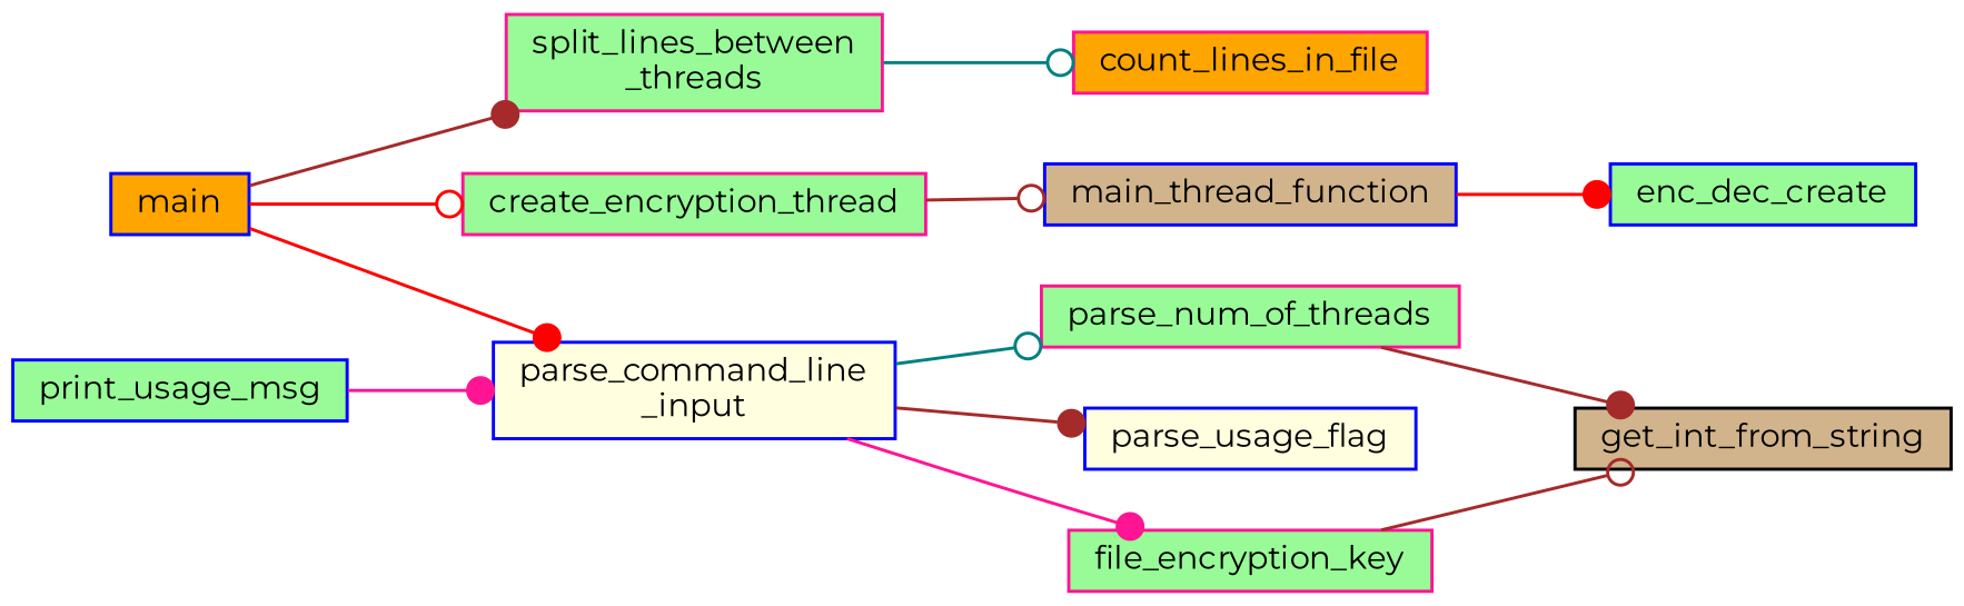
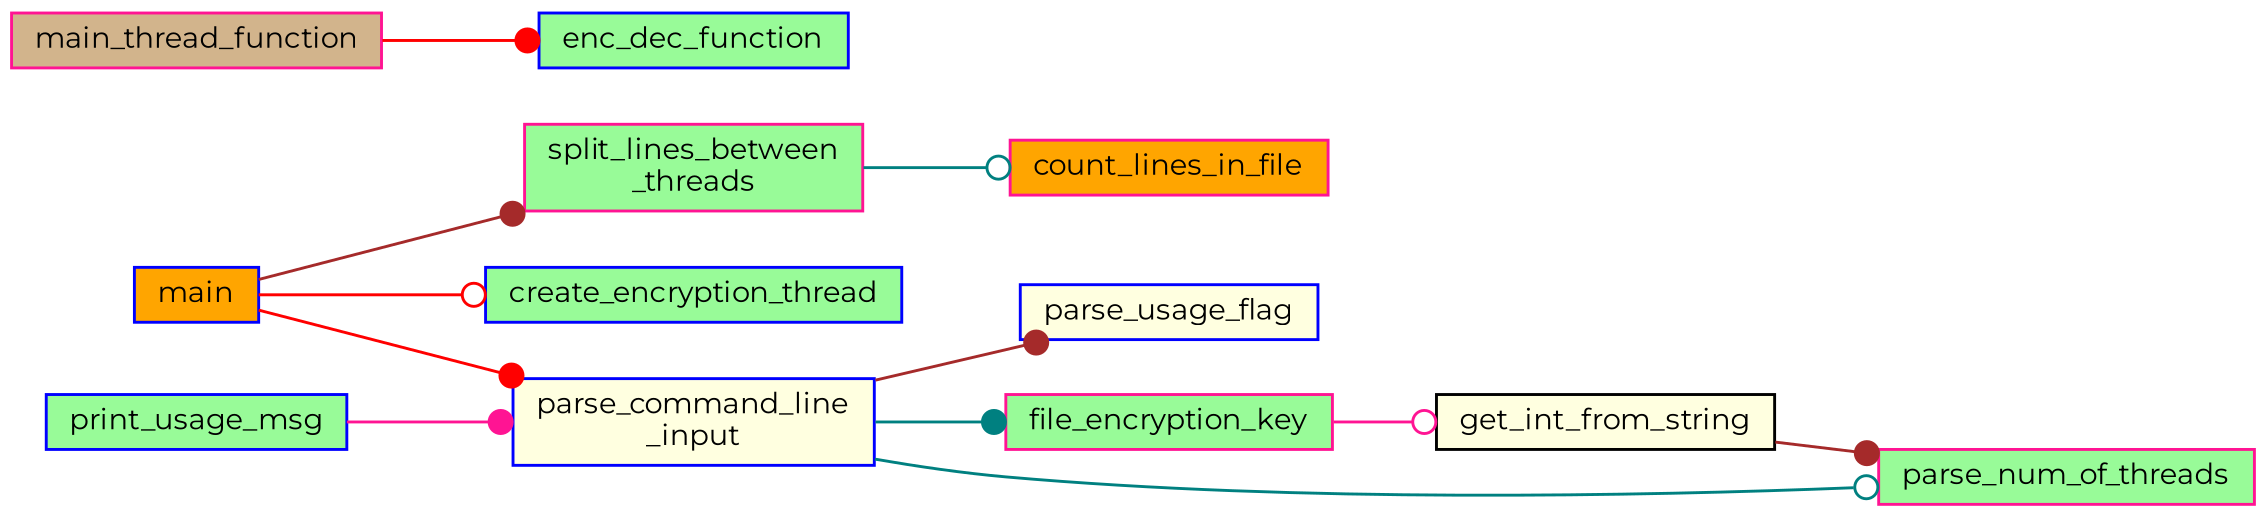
  digraph {
    fontname=Montserrat
    rankdir=LR
    node [color=deeppink fillcolor=palegreen fontname=Montserrat fontsize=10 shape=record style=filled]
    edge [arrowhead=dot color=brown fontname=Montserrat fontsize=10 labelfontname=Helvetica labelfontsize=10 style=solid]
    n1 [color=blue fillcolor=orange fontcolor=black height=0.2 label=main width=0.4]
-   n2 [height=0.2 label=create_encryption_thread width=0.4]
+   n2 [color=blue height=0.2 label=create_encryption_thread width=0.4]
    n3 [color=blue fillcolor=lightyellow height=0.2 label="parse_command_line\l_input" width=0.4]
    n4 [height=0.2 label="split_lines_between\l_threads" width=0.4]
-   n5 [color=blue fillcolor=tan height=0.2 label=main_thread_function width=0.4]
+   n5 [fillcolor=tan height=0.2 label=main_thread_function width=0.4]
    n6 [color=blue fillcolor=lightyellow height=0.2 label=parse_usage_flag width=0.4]
    n7 [height=0.2 label=file_encryption_key width=0.4]
    n8 [height=0.2 label=parse_num_of_threads width=0.4]
    n9 [fillcolor=orange height=0.2 label=count_lines_in_file width=0.4]
-   n10 [color=blue height=0.2 label=enc_dec_create width=0.4]
-   n11 [color=black fillcolor=tan height=0.2 label=get_int_from_string width=0.4]
+   n10 [color=blue height=0.2 label=enc_dec_function width=0.4]
+   n11 [color=black fillcolor=lightyellow height=0.2 label=get_int_from_string width=0.4]
    n12 [color=blue height=0.2 label=print_usage_msg width=0.4]
    n1 -> n2 [arrowhead=odot color=red]
    n1 -> n3 [color=red]
    n1 -> n4
-   n2 -> n5 [arrowhead=odot]
    n3 -> n6
-   n3 -> n7 [color=deeppink]
+   n3 -> n7 [color=teal]
    n3 -> n8 [arrowhead=odot color=teal]
    n4 -> n9 [arrowhead=odot color=teal]
    n5 -> n10 [color=red]
-   n7 -> n11 [arrowhead=odot]
-   n8 -> n11
+   n7 -> n11 [arrowhead=odot color=deeppink]
+   n11 -> n8
    n12 -> n3 [color=deeppink]
  }
